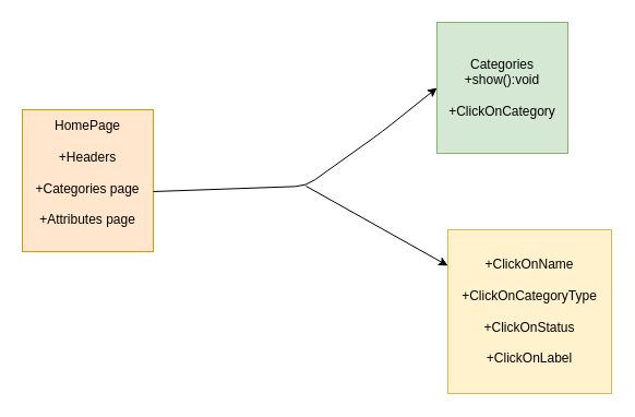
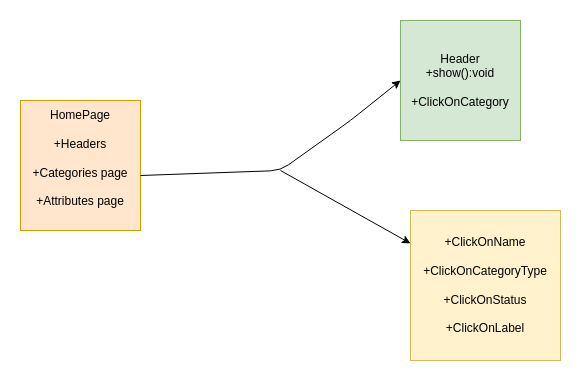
  <mxCell id="0" />
  <mxCell id="1" parent="0" />
  <mxCell id="2" value="HomePage&lt;br&gt;&lt;br&gt;+Headers&lt;br&gt;&lt;br&gt;+Categories page&lt;br&gt;&lt;br&gt;+Attributes page&lt;br&gt;&lt;br&gt;" style="rounded=0;whiteSpace=wrap;html=1;fillColor=#ffe6cc;strokeColor=#d79b00;" vertex="1" parent="1"><mxGeometry x="20" y="100" width="120" height="130" as="geometry" /></mxCell>
  <mxCell id="3" value="" style="endArrow=classic;html=1;" edge="1" parent="1"><mxGeometry width="50" height="50" relative="1" as="geometry"><mxPoint x="140" y="175" as="sourcePoint" /><mxPoint x="400" as="targetPoint" y="80" /><Array as="points"><mxPoint x="280" y="170" /><mxPoint x="350" y="120" /></Array></mxGeometry></mxCell>
- <mxCell id="4" value="Categories&lt;br&gt;+show():void&lt;br&gt;&lt;br&gt;+ClickOnCategory&lt;br&gt;" style="whiteSpace=wrap;html=1;aspect=fixed;fillColor=#d5e8d4;strokeColor=#82b366;" vertex="1" parent="1"><mxGeometry x="400" y="20" width="120" height="120" as="geometry" /></mxCell>
+ <mxCell id="4" value="Header&lt;br&gt;+show():void&lt;br&gt;&lt;br&gt;+ClickOnCategory&lt;br&gt;" style="whiteSpace=wrap;html=1;aspect=fixed;fillColor=#d5e8d4;strokeColor=#82b366;" vertex="1" parent="1"><mxGeometry x="400" y="20" width="120" height="120" as="geometry" /></mxCell>
  <mxCell id="5" value="" style="endArrow=classic;html=1;" edge="1" parent="1" target="6"><mxGeometry width="50" height="50" relative="1" as="geometry"><mxPoint x="280" y="170" as="sourcePoint" /><mxPoint x="370" y="250" as="targetPoint" /></mxGeometry></mxCell>
  <mxCell id="6" value="+ClickOnName&lt;br&gt;&lt;br&gt;+ClickOnCategoryType&lt;br&gt;&lt;br&gt;+ClickOnStatus&lt;br&gt;&lt;br&gt;+ClickOnLabel" style="whiteSpace=wrap;html=1;aspect=fixed;fillColor=#fff2cc;strokeColor=#d6b656;" vertex="1" parent="1"><mxGeometry x="410" y="210" width="150" height="150" as="geometry" /></mxCell>
